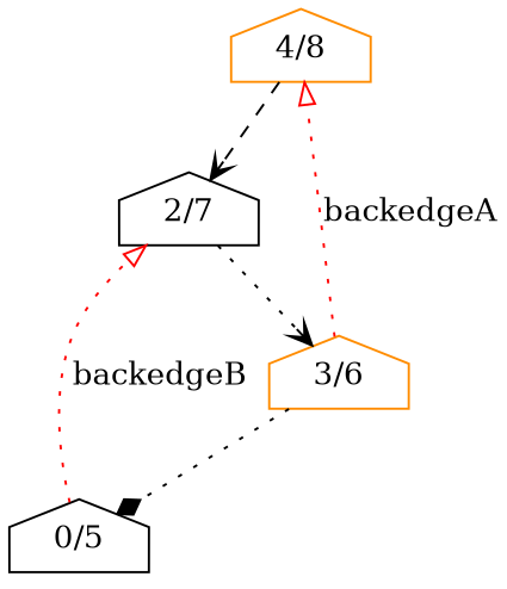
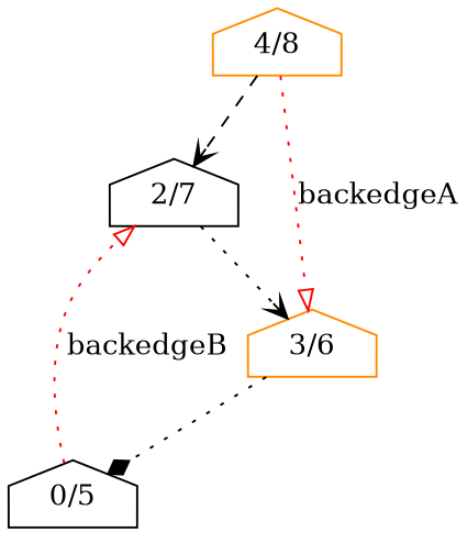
  digraph {
    node [color=darkorange shape=house]
    edge [arrowhead=vee style=dotted]
    n1 [label="4/8"]
    "2/7" [color=black]
    "3/6"
    n4 [color=black label="0/5"]
    n1 -> "2/7" [style=dashed]
    "2/7" -> "3/6"
-   "3/6" -> n1 [arrowhead=onormal color=red label=backedgeA]
+   n1 -> "3/6" [arrowhead=onormal color=red label=backedgeA]
    "3/6" -> n4 [arrowhead=diamond]
    n4 -> "2/7" [arrowhead=onormal color=red label=backedgeB]
  }
